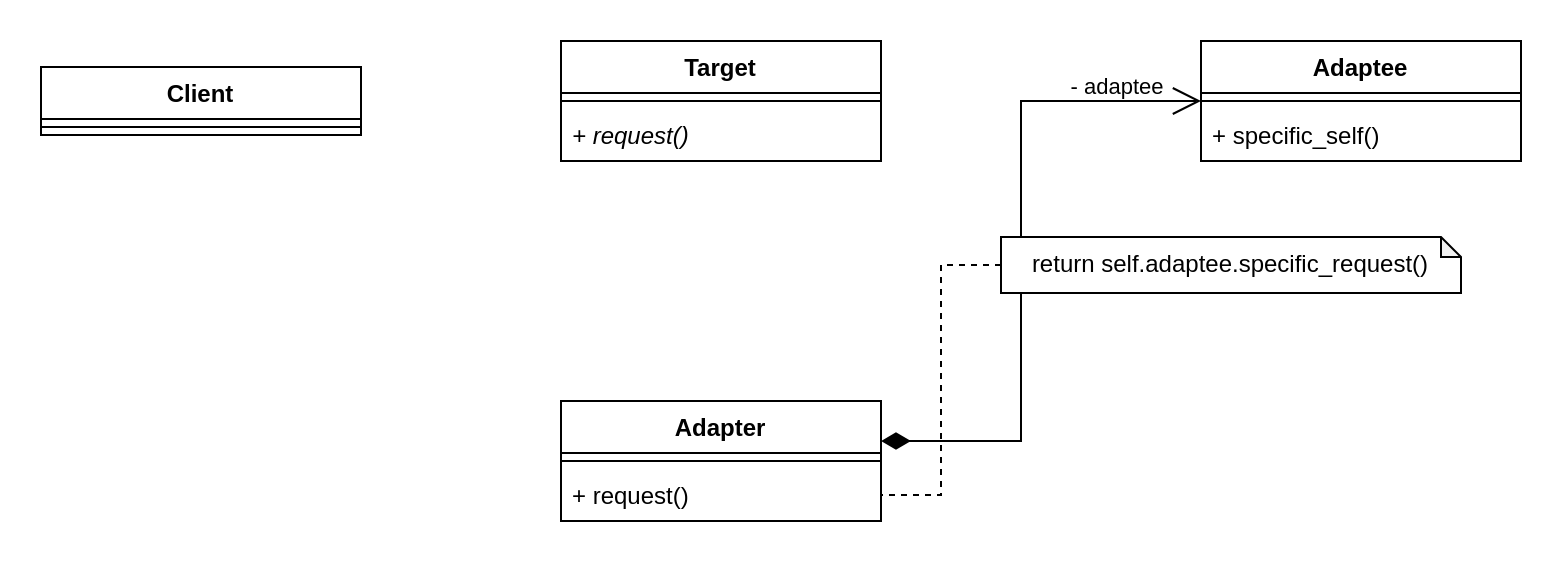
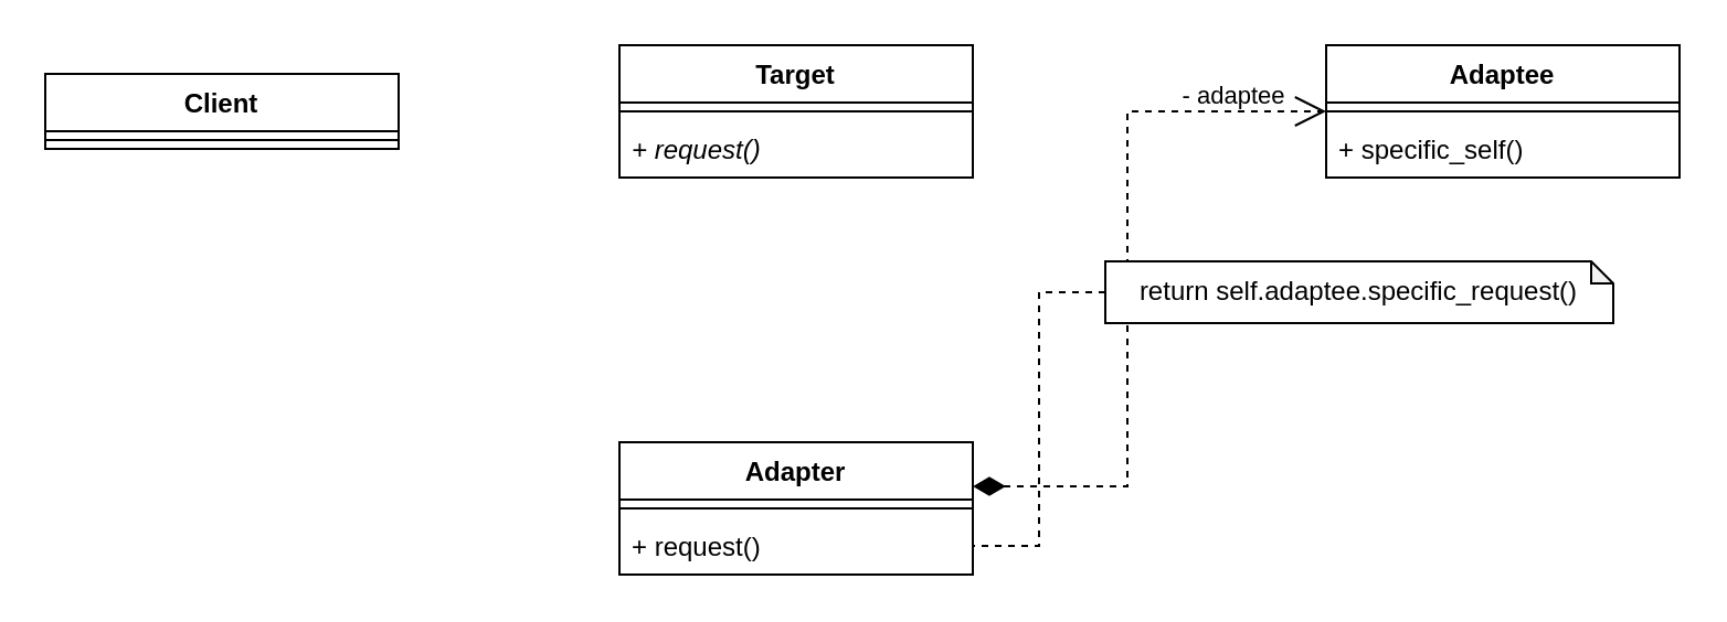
  <mxCell id="0" />
  <mxCell id="1" parent="0" />
- <mxCell id="2" style="edgeStyle=orthogonalEdgeStyle;rounded=0;orthogonalLoop=1;jettySize=auto;html=1;endArrow=open;endFill=0;startArrow=diamondThin;startFill=1;strokeWidth=1;targetPerimeterSpacing=0;startSize=12;endSize=12;" parent="1" source="4" target="10" edge="1"><mxGeometry relative="1" as="geometry"><mxPoint x="630" y="50" as="targetPoint" /><Array as="points"><mxPoint x="510" y="220" /><mxPoint x="510" y="50" /></Array></mxGeometry></mxCell>
+ <mxCell id="2" style="edgeStyle=orthogonalEdgeStyle;rounded=0;orthogonalLoop=1;jettySize=auto;html=1;endArrow=open;endFill=0;startArrow=diamondThin;startFill=1;strokeWidth=1;targetPerimeterSpacing=0;startSize=12;endSize=12;dashed=1;" parent="1" source="4" target="10" edge="1"><mxGeometry relative="1" as="geometry"><mxPoint x="630" y="50" as="targetPoint" /><Array as="points"><mxPoint x="510" y="220" /><mxPoint x="510" y="50" /></Array></mxGeometry></mxCell>
  <mxCell id="3" value="- adaptee" style="edgeLabel;html=1;align=center;verticalAlign=middle;resizable=0;points=[];" parent="2" vertex="1" connectable="0"><mxGeometry x="0.572" y="1" relative="1" as="geometry"><mxPoint x="28" y="-7" as="offset" /></mxGeometry></mxCell>
  <mxCell id="4" value="Adapter" style="swimlane;fontStyle=1;align=center;verticalAlign=top;childLayout=stackLayout;horizontal=1;startSize=26;horizontalStack=0;resizeParent=1;resizeParentMax=0;resizeLast=0;collapsible=1;marginBottom=0;" parent="1" vertex="1"><mxGeometry x="280" y="200" width="160" height="60" as="geometry" /></mxCell>
  <mxCell id="5" value="" style="line;strokeWidth=1;fillColor=none;align=left;verticalAlign=middle;spacingTop=-1;spacingLeft=3;spacingRight=3;rotatable=0;labelPosition=right;points=[];portConstraint=eastwest;" parent="4" vertex="1"><mxGeometry y="26" width="160" height="8" as="geometry" /></mxCell>
  <mxCell id="6" value="+ request()" style="text;strokeColor=none;fillColor=none;align=left;verticalAlign=top;spacingLeft=4;spacingRight=4;overflow=hidden;rotatable=0;points=[[0,0.5],[1,0.5]];portConstraint=eastwest;" parent="4" vertex="1"><mxGeometry y="34" width="160" height="26" as="geometry" /></mxCell>
  <mxCell id="7" value="Target" style="swimlane;fontStyle=1;align=center;verticalAlign=top;childLayout=stackLayout;horizontal=1;startSize=26;horizontalStack=0;resizeParent=1;resizeParentMax=0;resizeLast=0;collapsible=1;marginBottom=0;" parent="1" vertex="1"><mxGeometry x="280" y="20" width="160" height="60" as="geometry" /></mxCell>
  <mxCell id="8" value="" style="line;strokeWidth=1;fillColor=none;align=left;verticalAlign=middle;spacingTop=-1;spacingLeft=3;spacingRight=3;rotatable=0;labelPosition=right;points=[];portConstraint=eastwest;" parent="7" vertex="1"><mxGeometry y="26" width="160" height="8" as="geometry" /></mxCell>
  <mxCell id="9" value="+ request()" style="text;strokeColor=none;fillColor=none;align=left;verticalAlign=top;spacingLeft=4;spacingRight=4;overflow=hidden;rotatable=0;points=[[0,0.5],[1,0.5]];portConstraint=eastwest;fontStyle=2" parent="7" vertex="1"><mxGeometry y="34" width="160" height="26" as="geometry" /></mxCell>
  <mxCell id="10" value="Adaptee" style="swimlane;fontStyle=1;align=center;verticalAlign=top;childLayout=stackLayout;horizontal=1;startSize=26;horizontalStack=0;resizeParent=1;resizeParentMax=0;resizeLast=0;collapsible=1;marginBottom=0;" parent="1" vertex="1"><mxGeometry x="600" y="20" width="160" height="60" as="geometry" /></mxCell>
  <mxCell id="11" value="" style="line;strokeWidth=1;fillColor=none;align=left;verticalAlign=middle;spacingTop=-1;spacingLeft=3;spacingRight=3;rotatable=0;labelPosition=right;points=[];portConstraint=eastwest;" parent="10" vertex="1"><mxGeometry y="26" width="160" height="8" as="geometry" /></mxCell>
  <mxCell id="12" value="+ specific_self()" style="text;strokeColor=none;fillColor=none;align=left;verticalAlign=top;spacingLeft=4;spacingRight=4;overflow=hidden;rotatable=0;points=[[0,0.5],[1,0.5]];portConstraint=eastwest;" parent="10" vertex="1"><mxGeometry y="34" width="160" height="26" as="geometry" /></mxCell>
  <mxCell id="13" value="Client" style="swimlane;fontStyle=1;align=center;verticalAlign=top;childLayout=stackLayout;horizontal=1;startSize=26;horizontalStack=0;resizeParent=1;resizeParentMax=0;resizeLast=0;collapsible=1;marginBottom=0;" parent="1" vertex="1"><mxGeometry x="20" y="33" width="160" height="34" as="geometry" /></mxCell>
  <mxCell id="14" value="" style="line;strokeWidth=1;fillColor=none;align=left;verticalAlign=middle;spacingTop=-1;spacingLeft=3;spacingRight=3;rotatable=0;labelPosition=right;points=[];portConstraint=eastwest;" parent="13" vertex="1"><mxGeometry y="26" width="160" height="8" as="geometry" /></mxCell>
  <mxCell id="15" style="edgeStyle=orthogonalEdgeStyle;rounded=0;orthogonalLoop=1;jettySize=auto;html=1;exitX=0;exitY=0.5;exitDx=0;exitDy=0;exitPerimeter=0;startArrow=none;startFill=0;startSize=12;endArrow=none;endFill=0;endSize=12;targetPerimeterSpacing=0;strokeWidth=1;dashed=1;" parent="1" source="16" target="6" edge="1"><mxGeometry relative="1" as="geometry" /></mxCell>
  <mxCell id="16" value="return self.adaptee.specific_request()" style="shape=note;whiteSpace=wrap;html=1;backgroundOutline=1;darkOpacity=0.05;size=10;" parent="1" vertex="1"><mxGeometry x="500" y="118" width="230" height="28" as="geometry" /></mxCell>
